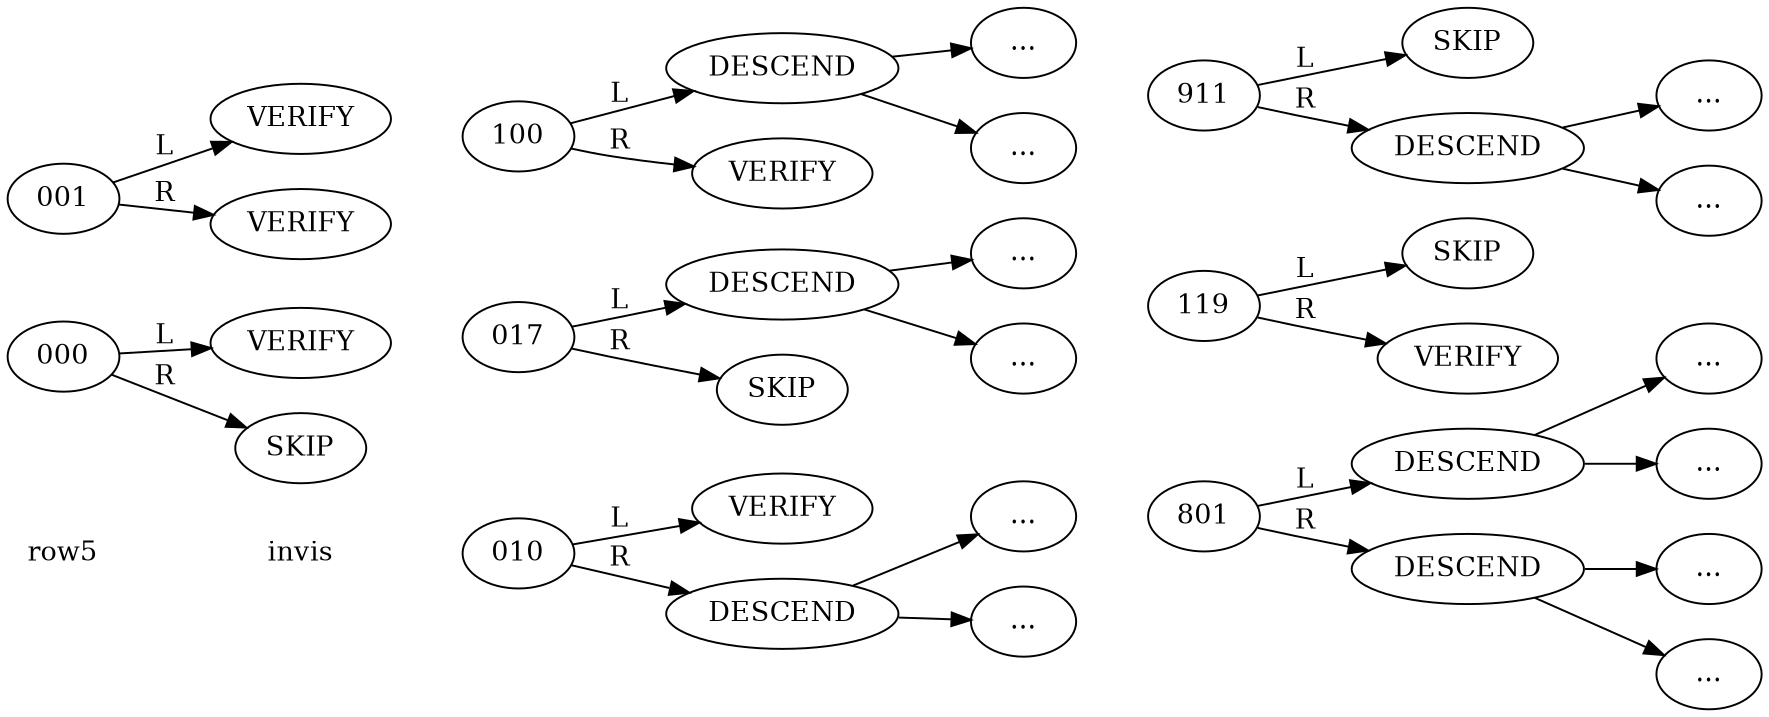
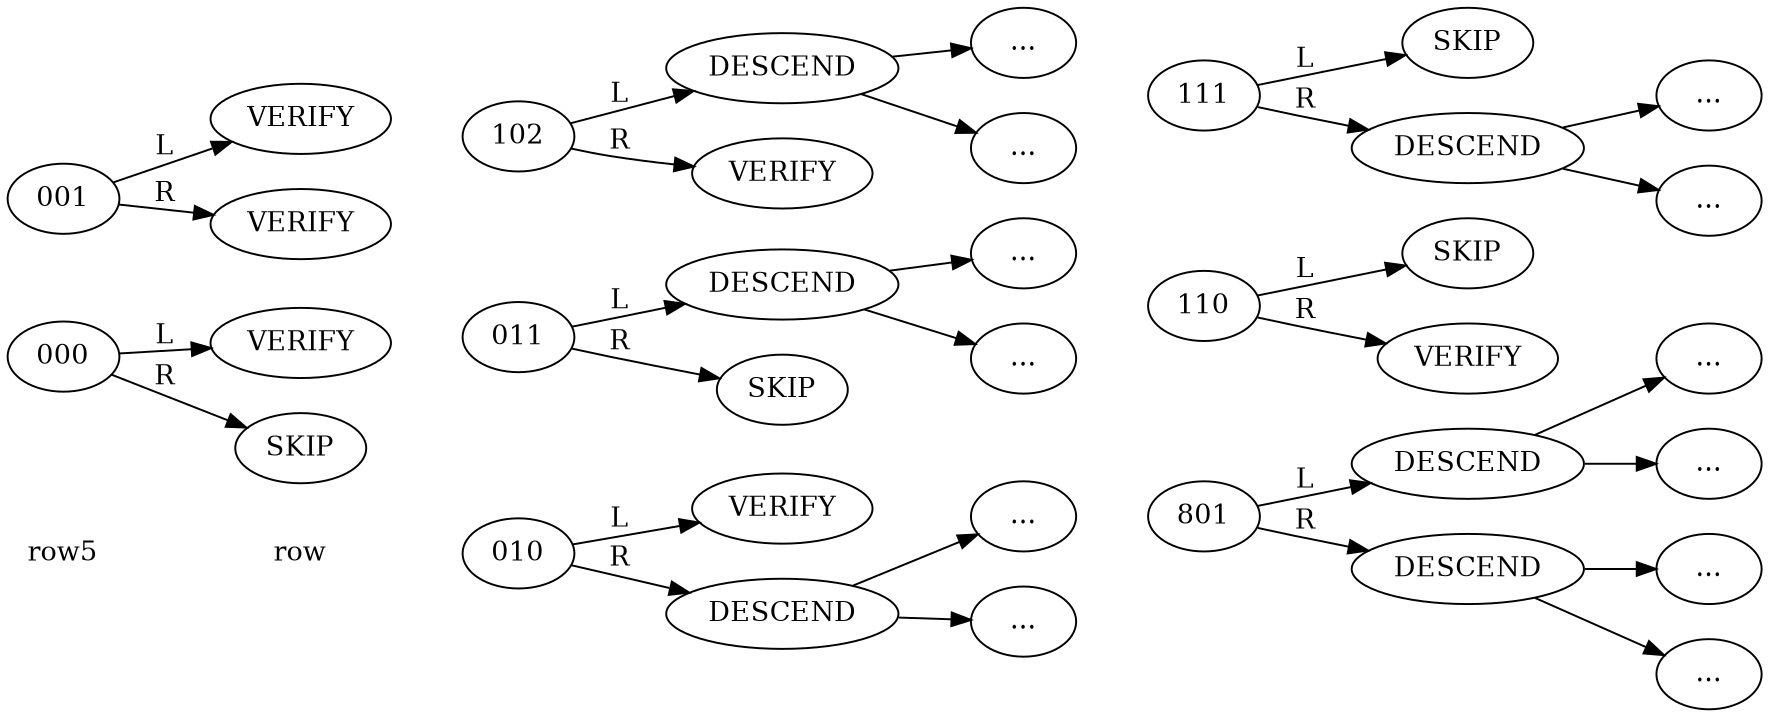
  digraph {
    rankdir=LR
    n1 [label=row5 shape=none]
    n2 [label=000]
    n3 [label=001]
    n4 [label=010]
-   n5 [label=017]
-   n6 [label=100]
+   n5 [label=011]
+   n6 [label=102]
    n7 [label=801]
-   n8 [label=119]
-   n9 [label=911]
-   invis [shape=none]
+   n8 [label=110]
+   n9 [label=111]
+   invis [shape=none label=row]
    n11 [label=VERIFY]
    n12 [label=SKIP]
    n13 [label=VERIFY]
    n14 [label=VERIFY]
    n15 [label=VERIFY]
    n16 [label=DESCEND]
    n17 [label=DESCEND]
    n18 [label=SKIP]
    n19 [label=DESCEND]
    n20 [label=VERIFY]
    n21 [label=DESCEND]
    n22 [label=DESCEND]
    n23 [label=SKIP]
    n24 [label=VERIFY]
    n25 [label=SKIP]
    n26 [label=DESCEND]
    n27 [label="..."]
    n28 [label="..."]
    n29 [label="..."]
    n30 [label="..."]
    n31 [label="..."]
    n32 [label="..."]
    n33 [label="..."]
    n34 [label="..."]
    n35 [label="..."]
    n36 [label="..."]
    n37 [label="..."]
    n38 [label="..."]
    subgraph sub_1 {
      rank=same
      n1
      n2
      n3
    }
    subgraph sub_2 {
      rank=same
      n4
      n5
      n6
    }
    subgraph sub_3 {
      rank=same
      n7
      n8
      n9
    }
    n1 -> invis [style=invis]
    n2 -> n11 [label=L]
    n2 -> n12 [label=R]
    n3 -> n13 [label=L]
    n3 -> n14 [label=R]
    n4 -> n15 [label=L]
    n4 -> n16 [label=R]
    n5 -> n17 [label=L]
    n5 -> n18 [label=R]
    n6 -> n19 [label=L]
    n6 -> n20 [label=R]
    n7 -> n21 [label=L]
    n7 -> n22 [label=R]
    n8 -> n23 [label=L]
    n8 -> n24 [label=R]
    n9 -> n25 [label=L]
    n9 -> n26 [label=R]
    invis -> n4 [style=invis]
    n16 -> n27
    n16 -> n28
    n17 -> n29
    n17 -> n30
    n19 -> n31
    n19 -> n32
    n21 -> n33
    n21 -> n34
    n22 -> n35
    n22 -> n36
    n26 -> n37
    n26 -> n38
    n27 -> n7 [style=invis]
  }
